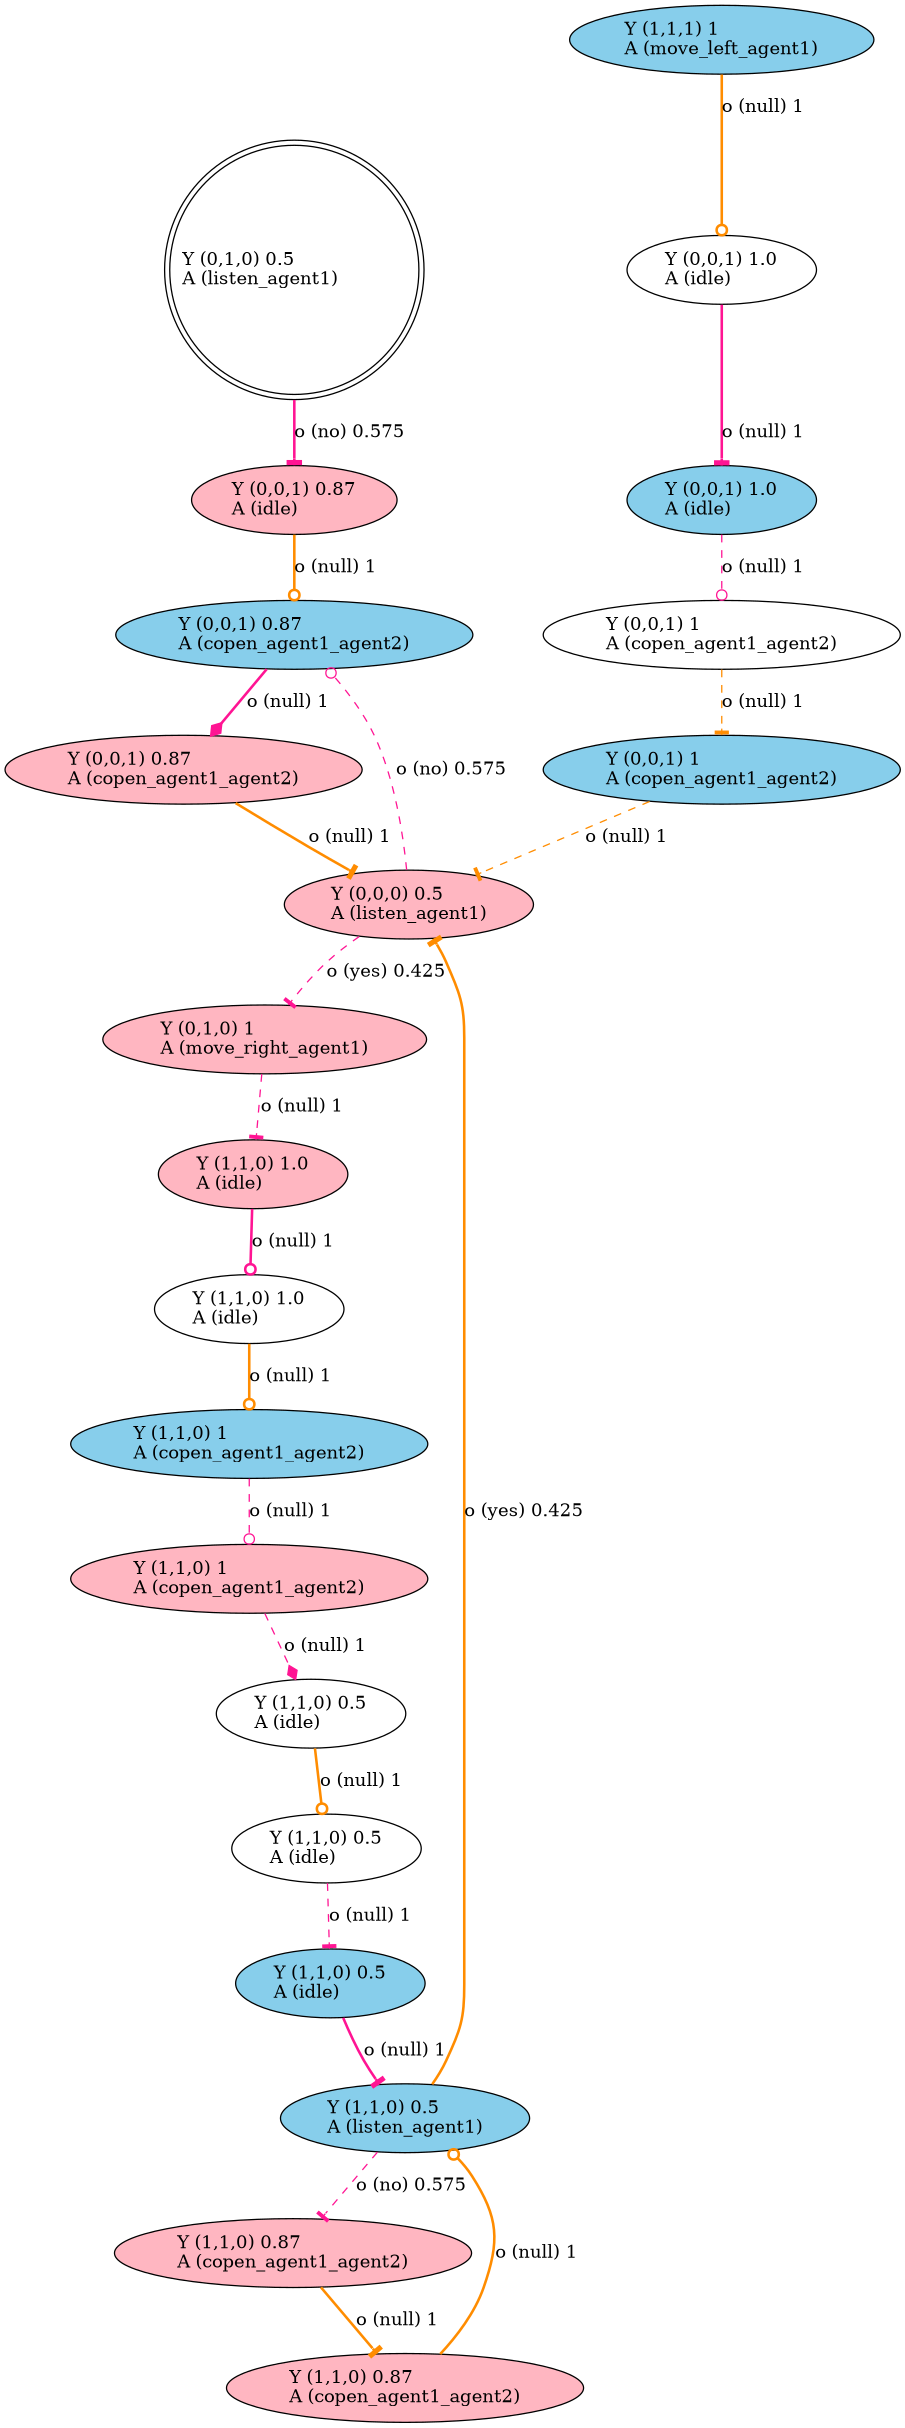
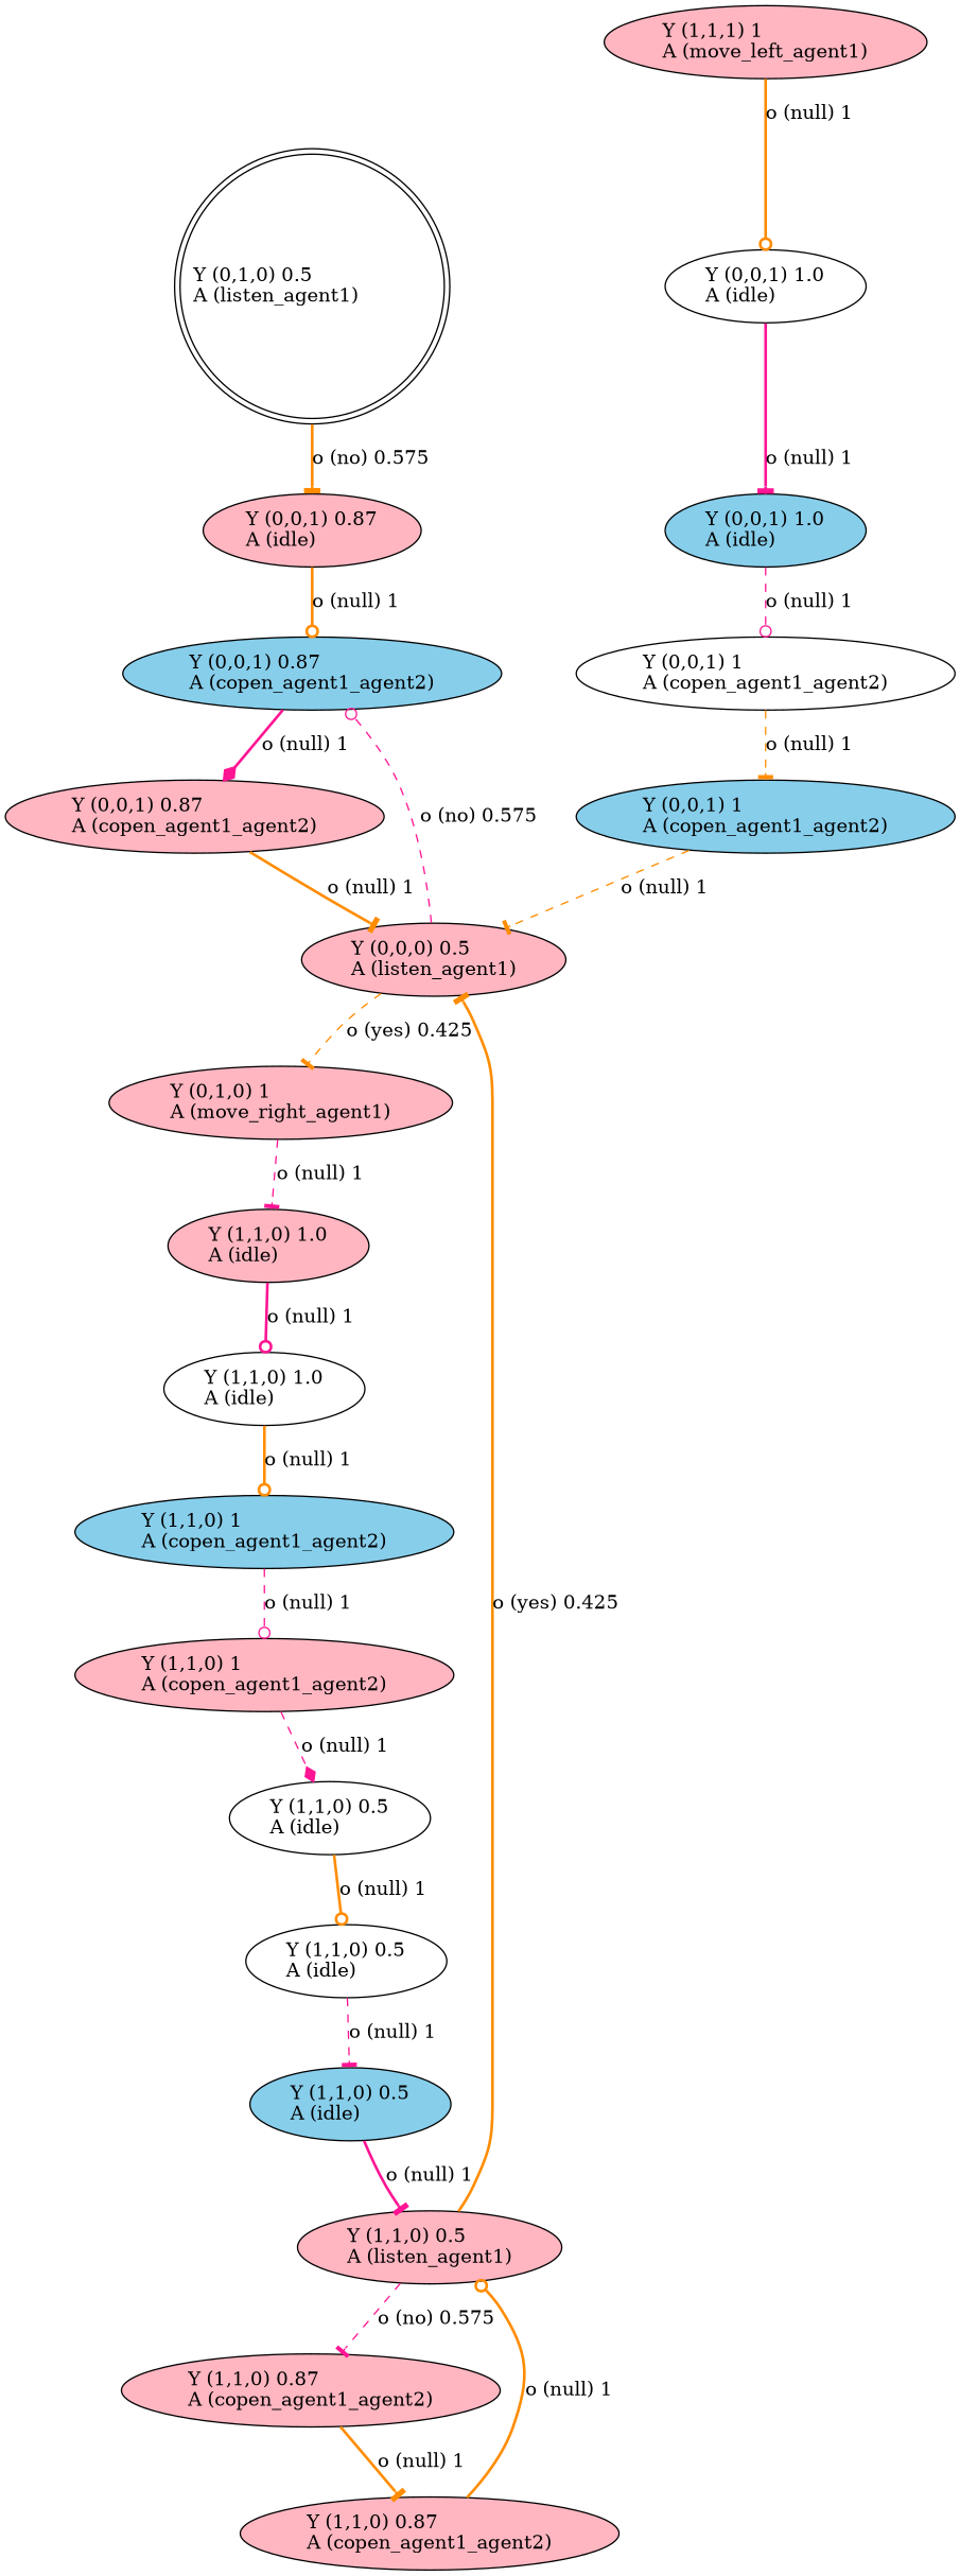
  digraph {
    node [fillcolor=lightpink style=filled]
    edge [arrowhead=tee color=darkorange style=bold]
    n1 [fillcolor=white label="Y (0,1,0) 0.5\lA (listen_agent1)\l" labeljust=l shape=doublecircle]
    n2 [label="Y (0,0,1) 0.87\lA (idle)\l"]
    n3 [label="Y (0,1,0) 1\lA (move_right_agent1)\l"]
    n4 [label="Y (1,1,0) 1.0\lA (idle)\l"]
    n5 [fillcolor=skyblue label="Y (0,0,1) 0.87\lA (copen_agent1_agent2)\l"]
    n6 [fillcolor=skyblue label="Y (1,1,0) 1\lA (copen_agent1_agent2)\l"]
    n7 [label="Y (1,1,0) 1\lA (copen_agent1_agent2)\l"]
    n8 [fillcolor=white label="Y (1,1,0) 0.5\lA (idle)\l"]
    n9 [label="Y (0,0,1) 0.87\lA (copen_agent1_agent2)\l"]
    n10 [label="Y (0,0,0) 0.5\lA (listen_agent1)\l"]
    n11 [fillcolor=white label="Y (1,1,0) 1.0\lA (idle)\l"]
    n12 [fillcolor=white label="Y (0,0,1) 1\lA (copen_agent1_agent2)\l"]
    n13 [fillcolor=skyblue label="Y (0,0,1) 1\lA (copen_agent1_agent2)\l"]
-   n14 [fillcolor=skyblue label="Y (1,1,0) 0.5\lA (listen_agent1)\l"]
+   n14 [label="Y (1,1,0) 0.5\lA (listen_agent1)\l"]
    n15 [label="Y (1,1,0) 0.87\lA (copen_agent1_agent2)\l"]
-   n16 [fillcolor=skyblue label="Y (1,1,1) 1\lA (move_left_agent1)\l"]
+   n16 [label="Y (1,1,1) 1\lA (move_left_agent1)\l"]
    n17 [fillcolor=white label="Y (0,0,1) 1.0\lA (idle)\l"]
    n18 [label="Y (1,1,0) 0.87\lA (copen_agent1_agent2)\l"]
    n19 [fillcolor=skyblue label="Y (0,0,1) 1.0\lA (idle)\l"]
    n20 [fillcolor=white label="Y (1,1,0) 0.5\lA (idle)\l"]
    n21 [fillcolor=skyblue label="Y (1,1,0) 0.5\lA (idle)\l"]
-   n1 -> n2 [color=deeppink label="o (no) 0.575\l"]
+   n1 -> n2 [label="o (no) 0.575\l"]
    n2 -> n5 [arrowhead=odot label="o (null) 1\l"]
    n3 -> n4 [color=deeppink label="o (null) 1\l" style=dashed]
    n4 -> n11 [arrowhead=odot color=deeppink label="o (null) 1\l"]
    n5 -> n9 [arrowhead=diamond color=deeppink label="o (null) 1\l"]
    n6 -> n7 [arrowhead=odot color=deeppink label="o (null) 1\l" style=dashed]
    n7 -> n8 [arrowhead=diamond color=deeppink label="o (null) 1\l" style=dashed]
    n8 -> n20 [arrowhead=odot label="o (null) 1\l"]
    n9 -> n10 [label="o (null) 1\l"]
-   n10 -> n3 [color=deeppink label="o (yes) 0.425\l" style=dashed]
+   n10 -> n3 [label="o (yes) 0.425\l" style=dashed]
    n10 -> n5 [arrowhead=odot color=deeppink label="o (no) 0.575\l" style=dashed]
    n11 -> n6 [arrowhead=odot label="o (null) 1\l"]
    n12 -> n13 [label="o (null) 1\l" style=dashed]
    n13 -> n10 [label="o (null) 1\l" style=dashed]
    n14 -> n10 [label="o (yes) 0.425\l"]
    n14 -> n15 [color=deeppink label="o (no) 0.575\l" style=dashed]
    n15 -> n18 [label="o (null) 1\l"]
    n16 -> n17 [arrowhead=odot label="o (null) 1\l"]
    n17 -> n19 [color=deeppink label="o (null) 1\l"]
    n18 -> n14 [arrowhead=odot label="o (null) 1\l"]
    n19 -> n12 [arrowhead=odot color=deeppink label="o (null) 1\l" style=dashed]
    n20 -> n21 [color=deeppink label="o (null) 1\l" style=dashed]
    n21 -> n14 [color=deeppink label="o (null) 1\l"]
  }
